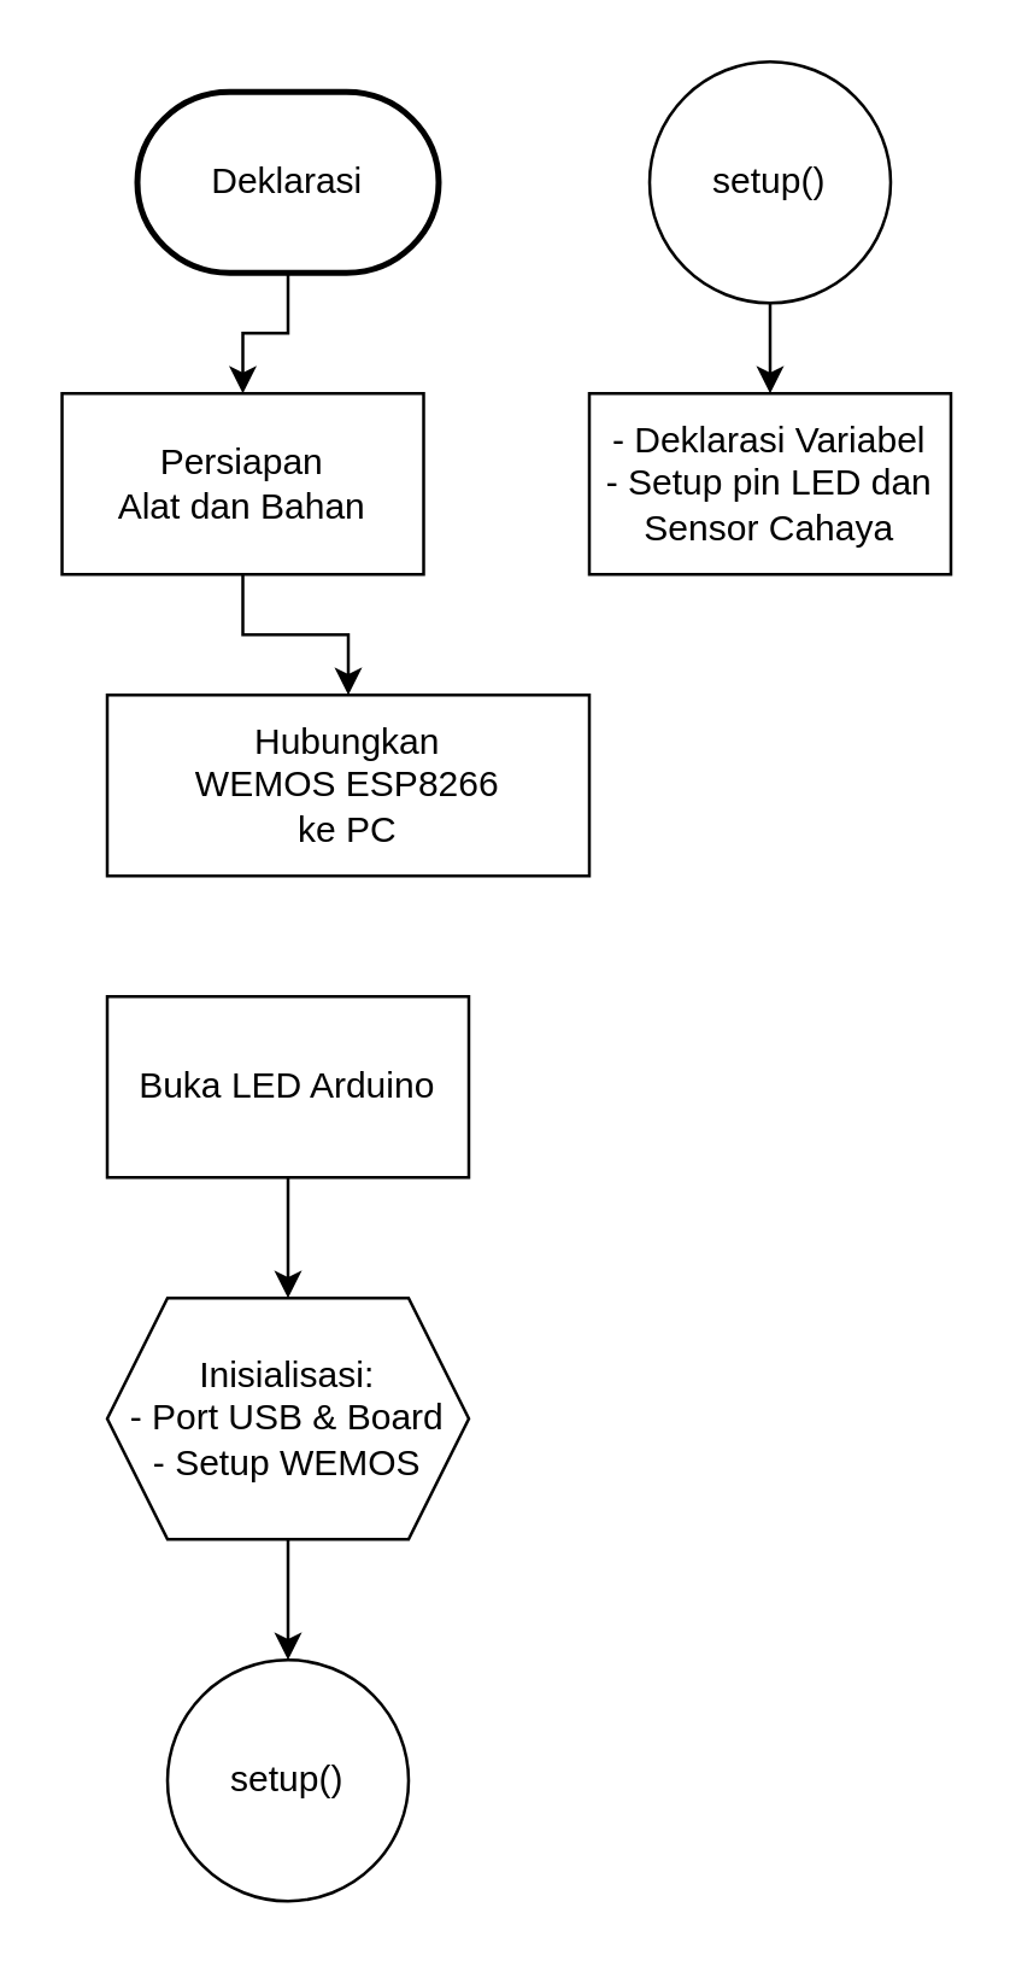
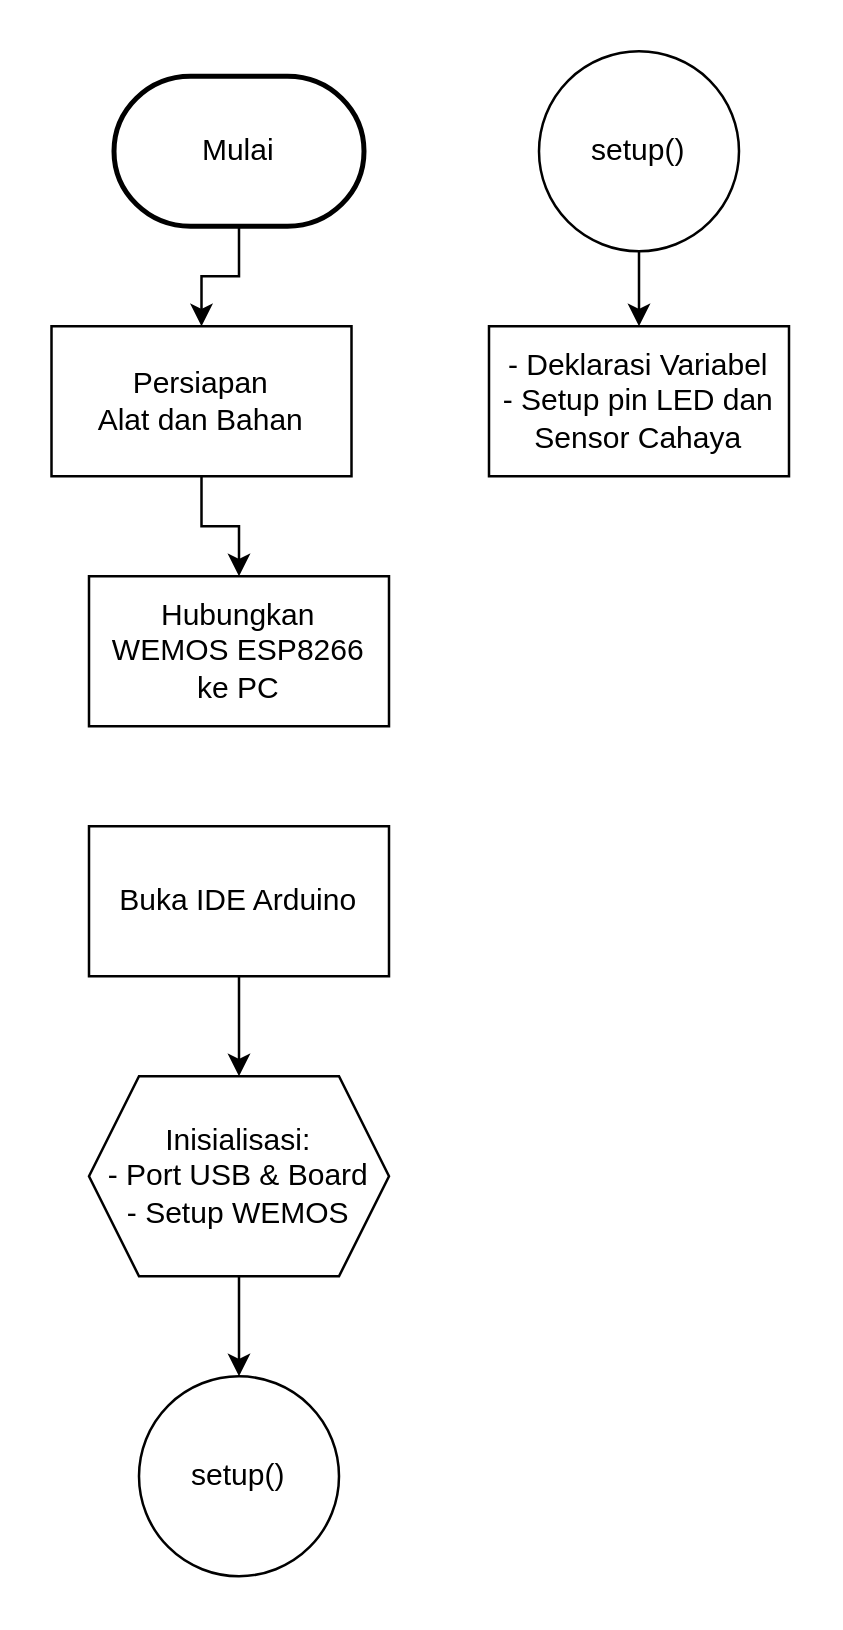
  <mxCell id="0" />
  <mxCell id="1" parent="0" />
  <mxCell id="2" style="edgeStyle=orthogonalEdgeStyle;rounded=0;orthogonalLoop=1;jettySize=auto;html=1;entryX=0.5;entryY=0;entryDx=0;entryDy=0;" edge="1" parent="1" source="3" target="5"><mxGeometry relative="1" as="geometry" /></mxCell>
- <mxCell id="3" value="Deklarasi" style="strokeWidth=2;html=1;shape=mxgraph.flowchart.terminator;whiteSpace=wrap;" vertex="1" parent="1"><mxGeometry x="45" y="30" width="100" height="60" as="geometry" /></mxCell>
+ <mxCell id="3" value="Mulai" style="strokeWidth=2;html=1;shape=mxgraph.flowchart.terminator;whiteSpace=wrap;" vertex="1" parent="1"><mxGeometry x="45" y="30" width="100" height="60" as="geometry" /></mxCell>
  <mxCell id="4" style="edgeStyle=orthogonalEdgeStyle;rounded=0;orthogonalLoop=1;jettySize=auto;html=1;entryX=0.5;entryY=0;entryDx=0;entryDy=0;" edge="1" parent="1" source="5" target="6"><mxGeometry relative="1" as="geometry" /></mxCell>
  <mxCell id="5" value="Persiapan &lt;br&gt;Alat dan Bahan" style="rounded=0;whiteSpace=wrap;html=1;" vertex="1" parent="1"><mxGeometry x="20" y="130" width="120" height="60" as="geometry" /></mxCell>
- <mxCell id="6" value="Hubungkan &lt;br&gt;WEMOS ESP8266 &lt;br&gt;ke PC" style="rounded=0;whiteSpace=wrap;html=1;" vertex="1" parent="1"><mxGeometry x="35" y="230" width="160" height="60" as="geometry" /></mxCell>
+ <mxCell id="6" value="Hubungkan &lt;br&gt;WEMOS ESP8266 &lt;br&gt;ke PC" style="rounded=0;whiteSpace=wrap;html=1;" vertex="1" parent="1"><mxGeometry x="35" y="230" width="120" height="60" as="geometry" /></mxCell>
  <mxCell id="7" style="edgeStyle=orthogonalEdgeStyle;rounded=0;orthogonalLoop=1;jettySize=auto;html=1;entryX=0.5;entryY=0;entryDx=0;entryDy=0;" edge="1" parent="1" source="8" target="10"><mxGeometry relative="1" as="geometry" /></mxCell>
- <mxCell id="8" value="Buka LED Arduino" style="rounded=0;whiteSpace=wrap;html=1;" vertex="1" parent="1"><mxGeometry x="35" y="330" width="120" height="60" as="geometry" /></mxCell>
+ <mxCell id="8" value="Buka IDE Arduino" style="rounded=0;whiteSpace=wrap;html=1;" vertex="1" parent="1"><mxGeometry x="35" y="330" width="120" height="60" as="geometry" /></mxCell>
  <mxCell id="9" style="edgeStyle=orthogonalEdgeStyle;rounded=0;orthogonalLoop=1;jettySize=auto;html=1;entryX=0.5;entryY=0;entryDx=0;entryDy=0;" edge="1" parent="1" source="10" target="11"><mxGeometry relative="1" as="geometry" /></mxCell>
  <mxCell id="10" value="Inisialisasi:&lt;div&gt;- Port USB &amp;amp; Board&lt;/div&gt;&lt;div&gt;- Setup WEMOS&lt;/div&gt;" style="shape=hexagon;perimeter=hexagonPerimeter2;whiteSpace=wrap;html=1;fixedSize=1;" vertex="1" parent="1"><mxGeometry x="35" y="430" width="120" height="80" as="geometry" /></mxCell>
  <mxCell id="11" value="setup()" style="ellipse;whiteSpace=wrap;html=1;aspect=fixed;" vertex="1" parent="1"><mxGeometry x="55" y="550" width="80" height="80" as="geometry" /></mxCell>
  <mxCell id="12" style="edgeStyle=orthogonalEdgeStyle;rounded=0;orthogonalLoop=1;jettySize=auto;html=1;" edge="1" parent="1" source="13" target="14"><mxGeometry relative="1" as="geometry" /></mxCell>
  <mxCell id="13" value="setup()" style="ellipse;whiteSpace=wrap;html=1;aspect=fixed;" vertex="1" parent="1"><mxGeometry x="215" y="20" width="80" height="80" as="geometry" /></mxCell>
  <mxCell id="14" value="- Deklarasi Variabel&lt;div&gt;- Setup pin LED dan Sensor Cahaya&lt;/div&gt;" style="rounded=0;whiteSpace=wrap;html=1;" vertex="1" parent="1"><mxGeometry x="195" y="130" width="120" height="60" as="geometry" /></mxCell>
